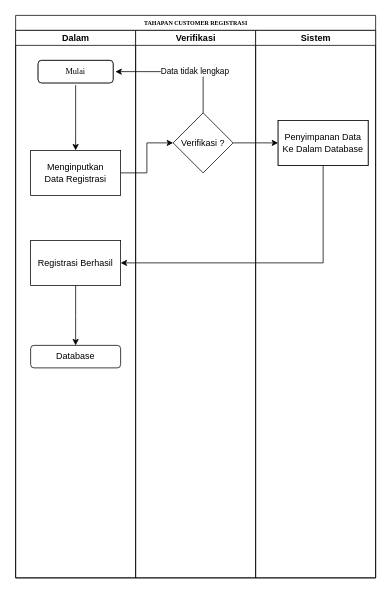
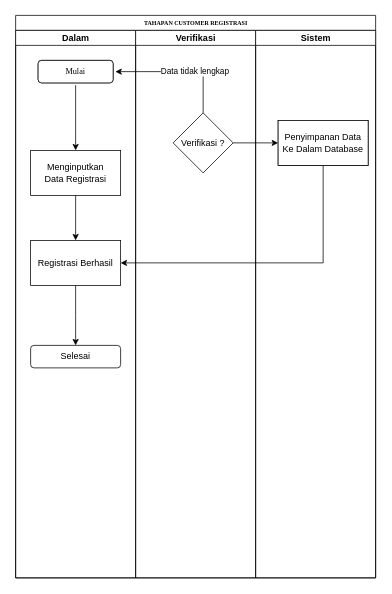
  <mxCell id="0" />
  <mxCell id="1" parent="0" />
  <mxCell id="2" value="TAHAPAN CUSTOMER REGISTRASI" style="swimlane;html=1;childLayout=stackLayout;startSize=20;rounded=0;shadow=0;labelBackgroundColor=none;strokeWidth=1;fontFamily=Verdana;fontSize=8;align=center;" parent="1" vertex="1"><mxGeometry x="20" y="20" width="480" height="750" as="geometry" /></mxCell>
  <mxCell id="3" value="Dalam" style="swimlane;html=1;startSize=20;" parent="2" vertex="1"><mxGeometry y="20" width="160" height="730" as="geometry" /></mxCell>
  <mxCell id="4" value="&lt;font style=&quot;font-size: 11px&quot;&gt;Mulai&lt;/font&gt;" style="rounded=1;whiteSpace=wrap;html=1;shadow=0;labelBackgroundColor=none;strokeWidth=1;fontFamily=Verdana;fontSize=8;align=center;perimeterSpacing=3;" parent="3" vertex="1"><mxGeometry x="30" y="40" width="100" height="30" as="geometry" /></mxCell>
  <mxCell id="5" value="" style="edgeStyle=orthogonalEdgeStyle;rounded=0;orthogonalLoop=1;jettySize=auto;html=1;" parent="3" source="4" target="6" edge="1"><mxGeometry relative="1" as="geometry"><mxPoint x="80" y="135" as="targetPoint" /></mxGeometry></mxCell>
  <mxCell id="6" value="Menginputkan&lt;br&gt;Data Registrasi" style="rounded=0;whiteSpace=wrap;html=1;" parent="3" vertex="1"><mxGeometry x="20" y="160" width="120" height="60" as="geometry" /></mxCell>
  <mxCell id="7" value="Registrasi Berhasil" style="rounded=0;whiteSpace=wrap;html=1;" parent="3" vertex="1"><mxGeometry x="20" y="280" width="120" height="60" as="geometry" /></mxCell>
- <mxCell id="8" value="Database" style="rounded=1;whiteSpace=wrap;html=1;" parent="3" vertex="1"><mxGeometry x="20" y="420" width="120" height="30" as="geometry" /></mxCell>
+ <mxCell id="8" value="Selesai" style="rounded=1;whiteSpace=wrap;html=1;" parent="3" vertex="1"><mxGeometry x="20" y="420" width="120" height="30" as="geometry" /></mxCell>
  <mxCell id="9" style="edgeStyle=orthogonalEdgeStyle;rounded=1;html=1;labelBackgroundColor=none;startArrow=none;startFill=0;startSize=5;endArrow=classicThin;endFill=1;endSize=5;jettySize=auto;orthogonalLoop=1;strokeWidth=1;fontFamily=Verdana;fontSize=8" parent="2" edge="1"><mxGeometry relative="1" as="geometry"><mxPoint x="670" y="690" as="targetPoint" /></mxGeometry></mxCell>
  <mxCell id="10" style="edgeStyle=orthogonalEdgeStyle;rounded=1;html=1;labelBackgroundColor=none;startArrow=none;startFill=0;startSize=5;endArrow=classicThin;endFill=1;endSize=5;jettySize=auto;orthogonalLoop=1;strokeWidth=1;fontFamily=Verdana;fontSize=8" parent="2" edge="1"><mxGeometry relative="1" as="geometry"><Array as="points"><mxPoint x="660" y="610" /><mxPoint x="660" y="550" /><mxPoint x="400" y="550" /></Array><mxPoint x="670" y="610" as="sourcePoint" /></mxGeometry></mxCell>
  <mxCell id="11" style="edgeStyle=orthogonalEdgeStyle;rounded=1;html=1;labelBackgroundColor=none;startArrow=none;startFill=0;startSize=5;endArrow=classicThin;endFill=1;endSize=5;jettySize=auto;orthogonalLoop=1;strokeColor=#000000;strokeWidth=1;fontFamily=Verdana;fontSize=8;fontColor=#000000;" parent="2" edge="1"><mxGeometry relative="1" as="geometry"><mxPoint x="670" y="610" as="sourcePoint" /></mxGeometry></mxCell>
  <mxCell id="12" style="edgeStyle=orthogonalEdgeStyle;rounded=1;html=1;labelBackgroundColor=none;startArrow=none;startFill=0;startSize=5;endArrow=classicThin;endFill=1;endSize=5;jettySize=auto;orthogonalLoop=1;strokeWidth=1;fontFamily=Verdana;fontSize=8" parent="2" edge="1"><mxGeometry relative="1" as="geometry"><mxPoint x="510" y="610" as="targetPoint" /></mxGeometry></mxCell>
  <mxCell id="13" value="Verifikasi" style="swimlane;html=1;startSize=20;" parent="2" vertex="1"><mxGeometry x="160" y="20" width="160" height="730" as="geometry" /></mxCell>
  <mxCell id="14" value="Verifikasi ?" style="rhombus;whiteSpace=wrap;html=1;rounded=0;" parent="13" vertex="1"><mxGeometry x="50" y="110" width="80" height="80" as="geometry" /></mxCell>
  <mxCell id="15" value="Sistem" style="swimlane;html=1;startSize=20;" parent="2" vertex="1"><mxGeometry x="320" y="20" width="160" height="730" as="geometry" /></mxCell>
  <mxCell id="16" value="&lt;div&gt;Penyimpanan Data&lt;/div&gt;&lt;div&gt;Ke Dalam Database&lt;br&gt;&lt;/div&gt;" style="whiteSpace=wrap;html=1;rounded=0;" parent="15" vertex="1"><mxGeometry x="30" y="120" width="120" height="60" as="geometry" /></mxCell>
- <mxCell id="17" value="" style="edgeStyle=orthogonalEdgeStyle;rounded=0;orthogonalLoop=1;jettySize=auto;html=1;" parent="2" source="6" target="14" edge="1"><mxGeometry relative="1" as="geometry" /></mxCell>
+ <mxCell id="17" value="" style="edgeStyle=orthogonalEdgeStyle;rounded=0;orthogonalLoop=1;jettySize=auto;html=1;" parent="2" source="6" target="7" edge="1"><mxGeometry relative="1" as="geometry" /></mxCell>
  <mxCell id="18" style="edgeStyle=orthogonalEdgeStyle;rounded=0;orthogonalLoop=1;jettySize=auto;html=1;entryX=1;entryY=0.5;entryDx=0;entryDy=0;" parent="2" source="14" target="4" edge="1"><mxGeometry relative="1" as="geometry"><Array as="points"><mxPoint x="250" y="75" /></Array></mxGeometry></mxCell>
  <mxCell id="19" value="Data tidak lengkap" style="edgeLabel;html=1;align=center;verticalAlign=middle;resizable=0;points=[];" parent="18" vertex="1" connectable="0"><mxGeometry x="-0.36" y="12" relative="1" as="geometry"><mxPoint x="-12" y="-13" as="offset" /></mxGeometry></mxCell>
  <mxCell id="20" value="" style="edgeStyle=orthogonalEdgeStyle;rounded=0;orthogonalLoop=1;jettySize=auto;html=1;" parent="2" source="14" target="16" edge="1"><mxGeometry relative="1" as="geometry" /></mxCell>
  <mxCell id="21" style="edgeStyle=orthogonalEdgeStyle;rounded=0;orthogonalLoop=1;jettySize=auto;html=1;entryX=1;entryY=0.5;entryDx=0;entryDy=0;" parent="1" source="22" target="7" edge="1"><mxGeometry relative="1" as="geometry"><Array as="points"><mxPoint x="430" y="350" /></Array></mxGeometry></mxCell>
  <mxCell id="22" value="&lt;div&gt;Penyimpanan Data&lt;/div&gt;&lt;div&gt;Ke Dalam Database&lt;br&gt;&lt;/div&gt;" style="whiteSpace=wrap;html=1;rounded=0;" parent="1" vertex="1"><mxGeometry x="370" y="160" width="120" height="60" as="geometry" /></mxCell>
  <mxCell id="23" value="&lt;font style=&quot;font-size: 11px&quot;&gt;Mulai&lt;/font&gt;" style="rounded=1;whiteSpace=wrap;html=1;shadow=0;labelBackgroundColor=none;strokeWidth=1;fontFamily=Verdana;fontSize=8;align=center;perimeterSpacing=3;" parent="1" vertex="1"><mxGeometry x="50" y="80" width="100" height="30" as="geometry" /></mxCell>
  <mxCell id="24" value="" style="edgeStyle=orthogonalEdgeStyle;rounded=0;orthogonalLoop=1;jettySize=auto;html=1;" parent="1" source="7" edge="1"><mxGeometry relative="1" as="geometry"><mxPoint x="100" y="460" as="targetPoint" /></mxGeometry></mxCell>
